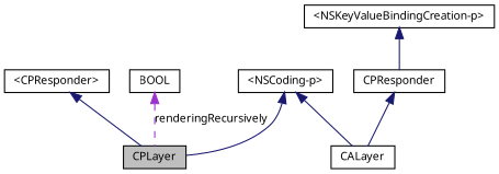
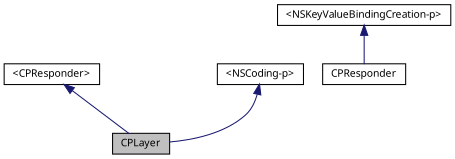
  digraph {
    node [color=black fontname="Lucinda Grande" fontsize=10 shape=record]
    edge [color=midnightblue dir=back fontname="Lucinda Grande" fontsize=10 labelfontname="Lucinda Grande" labelfontsize=10 style=solid]
    n1 [fillcolor=grey75 fontcolor=black height=0.2 label=CPLayer style=filled width=0.4]
-   n2 [height=0.2 label=CALayer width=0.4]
    n3 [height=0.2 label=CPResponder width=0.4]
    n4 [height=0.2 label="\<CPResponder\>" width=0.4]
    n5 [height=0.2 label="\<NSKeyValueBindingCreation-p\>" width=0.4]
    n6 [height=0.2 label="\<NSCoding-p\>" width=0.4]
-   n7 [height=0.2 label=BOOL width=0.4]
-   n3 -> n2
    n4 -> n1
    n5 -> n3
    n6 -> n1
-   n6 -> n2
-   n7 -> n1 [color=darkorchid3 label=renderingRecursively style=dashed]
  }
